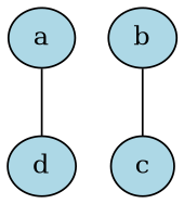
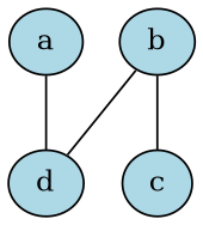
  graph {
    node [fillcolor=lightblue pencolor=black style=filled]
    a [height=0.3 width=0.3]
    d [height=0.3 width=0.3]
    b [height=0.3 width=0.3]
    c [height=0.3 width=0.3]
    a -- d
+   b -- d
    b -- c
  }
